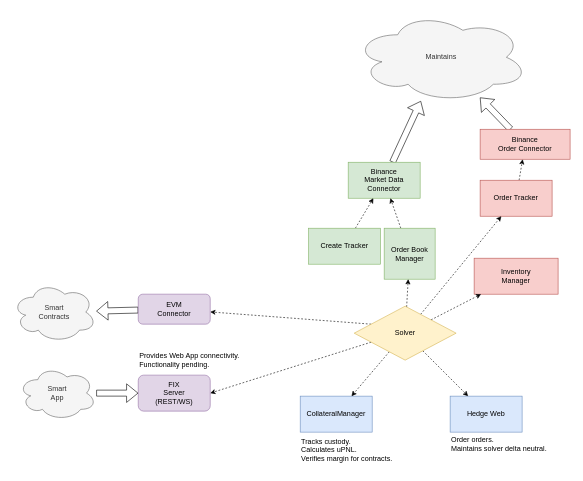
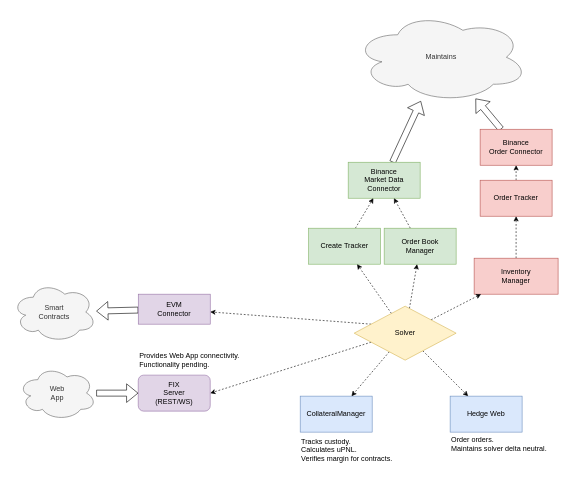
  <mxCell id="0" />
  <mxCell id="1" parent="0" />
  <mxCell id="2" value="FIX&lt;div&gt;&lt;span style=&quot;background-color: initial;&quot;&gt;Server&lt;/span&gt;&lt;/div&gt;&lt;div&gt;&lt;span style=&quot;background-color: initial;&quot;&gt;(REST/WS)&lt;/span&gt;&lt;/div&gt;" style="whiteSpace=wrap;html=1;fillColor=#e1d5e7;strokeColor=#9673a6;rounded=1;" parent="1" vertex="1"><mxGeometry x="230" y="625" width="120" height="60" as="geometry" /></mxCell>
  <mxCell id="3" style="rounded=0;orthogonalLoop=1;jettySize=auto;html=1;shape=flexArrow;" parent="1" source="4" target="5" edge="1"><mxGeometry relative="1" as="geometry" /></mxCell>
  <mxCell id="4" value="Binance&lt;div&gt;Market Data&lt;/div&gt;&lt;div&gt;Connector&lt;/div&gt;" style="rounded=0;whiteSpace=wrap;html=1;fillColor=#d5e8d4;strokeColor=#82b366;" parent="1" vertex="1"><mxGeometry x="580" y="270" width="120" height="60" as="geometry" /></mxCell>
  <mxCell id="5" value="Maintains" style="ellipse;shape=cloud;whiteSpace=wrap;html=1;fillColor=#f5f5f5;fontColor=#333333;strokeColor=#666666;" parent="1" vertex="1"><mxGeometry x="590" y="20" width="290" height="150" as="geometry" /></mxCell>
  <mxCell id="6" style="rounded=0;orthogonalLoop=1;jettySize=auto;html=1;shape=flexArrow;" parent="1" source="7" target="2" edge="1"><mxGeometry relative="1" as="geometry" /></mxCell>
- <mxCell id="7" value="Smart&lt;div&gt;App&lt;/div&gt;" style="ellipse;shape=cloud;whiteSpace=wrap;html=1;fillColor=#f5f5f5;fontColor=#333333;strokeColor=#666666;" parent="1" vertex="1"><mxGeometry x="30" y="610" width="130" height="90" as="geometry" /></mxCell>
+ <mxCell id="7" value="Web&lt;div&gt;App&lt;/div&gt;" style="ellipse;shape=cloud;whiteSpace=wrap;html=1;fillColor=#f5f5f5;fontColor=#333333;strokeColor=#666666;" parent="1" vertex="1"><mxGeometry x="30" y="610" width="130" height="90" as="geometry" /></mxCell>
  <mxCell id="8" value="&lt;div&gt;Smart&lt;/div&gt;&lt;div&gt;Contracts&lt;/div&gt;" style="ellipse;shape=cloud;whiteSpace=wrap;html=1;fillColor=#f5f5f5;fontColor=#333333;strokeColor=#666666;" parent="1" vertex="1"><mxGeometry x="20" y="470" width="140" height="100" as="geometry" /></mxCell>
  <mxCell id="9" style="rounded=0;orthogonalLoop=1;jettySize=auto;html=1;shape=flexArrow;" parent="1" source="10" target="8" edge="1"><mxGeometry relative="1" as="geometry" /></mxCell>
- <mxCell id="10" value="EVM&lt;div&gt;Connector&lt;/div&gt;" style="whiteSpace=wrap;html=1;fillColor=#e1d5e7;strokeColor=#9673a6;rounded=1;" parent="1" vertex="1"><mxGeometry x="230" y="490" width="120" height="50" as="geometry" /></mxCell>
+ <mxCell id="10" value="EVM&lt;div&gt;Connector&lt;/div&gt;" style="rounded=0;whiteSpace=wrap;html=1;fillColor=#e1d5e7;strokeColor=#9673a6;" parent="1" vertex="1"><mxGeometry x="230" y="490" width="120" height="50" as="geometry" /></mxCell>
  <mxCell id="11" style="rounded=0;orthogonalLoop=1;jettySize=auto;html=1;shape=flexArrow;" parent="1" source="12" target="5" edge="1"><mxGeometry relative="1" as="geometry" /></mxCell>
- <mxCell id="12" value="Binance&lt;div&gt;&lt;span style=&quot;background-color: initial;&quot;&gt;Order Connector&lt;/span&gt;&lt;br&gt;&lt;/div&gt;" style="rounded=0;whiteSpace=wrap;html=1;fillColor=#f8cecc;strokeColor=#b85450;" parent="1" vertex="1"><mxGeometry x="800" y="215" width="150" height="50" as="geometry" /></mxCell>
+ <mxCell id="12" value="Binance&lt;div&gt;&lt;span style=&quot;background-color: initial;&quot;&gt;Order Connector&lt;/span&gt;&lt;br&gt;&lt;/div&gt;" style="rounded=0;whiteSpace=wrap;html=1;fillColor=#f8cecc;strokeColor=#b85450;" parent="1" vertex="1"><mxGeometry x="800" y="215" width="120" height="60" as="geometry" /></mxCell>
  <mxCell id="13" style="rounded=0;orthogonalLoop=1;jettySize=auto;html=1;dashed=1;" parent="1" source="14" target="12" edge="1"><mxGeometry relative="1" as="geometry" /></mxCell>
  <mxCell id="14" value="&lt;div&gt;&lt;span style=&quot;background-color: initial;&quot;&gt;Order Tracker&lt;/span&gt;&lt;br&gt;&lt;/div&gt;" style="rounded=0;whiteSpace=wrap;html=1;fillColor=#f8cecc;strokeColor=#b85450;" parent="1" vertex="1"><mxGeometry x="800" y="300" width="120" height="60" as="geometry" /></mxCell>
  <mxCell id="15" style="rounded=0;orthogonalLoop=1;jettySize=auto;html=1;dashed=1;" parent="1" source="16" target="4" edge="1"><mxGeometry relative="1" as="geometry" /></mxCell>
  <mxCell id="16" value="&lt;div&gt;&lt;span style=&quot;background-color: initial;&quot;&gt;Create Tracker&lt;/span&gt;&lt;br&gt;&lt;/div&gt;" style="rounded=0;whiteSpace=wrap;html=1;fillColor=#d5e8d4;strokeColor=#82b366;" parent="1" vertex="1"><mxGeometry x="514" y="380" width="120" height="60" as="geometry" /></mxCell>
  <mxCell id="17" style="rounded=0;orthogonalLoop=1;jettySize=auto;html=1;dashed=1;" parent="1" source="18" target="4" edge="1"><mxGeometry relative="1" as="geometry" /></mxCell>
- <mxCell id="18" value="&lt;div&gt;Order Book&lt;/div&gt;&lt;div&gt;Manager&lt;/div&gt;" style="rounded=0;whiteSpace=wrap;html=1;fillColor=#d5e8d4;strokeColor=#82b366;" parent="1" vertex="1"><mxGeometry x="640" y="380" width="85" height="85" as="geometry" /></mxCell>
+ <mxCell id="18" value="&lt;div&gt;Order Book&lt;/div&gt;&lt;div&gt;Manager&lt;/div&gt;" style="rounded=0;whiteSpace=wrap;html=1;fillColor=#d5e8d4;strokeColor=#82b366;" parent="1" vertex="1"><mxGeometry x="640" y="380" width="120" height="60" as="geometry" /></mxCell>
  <mxCell id="19" style="rounded=0;orthogonalLoop=1;jettySize=auto;html=1;dashed=1;exitX=0;exitY=0.75;exitDx=0;exitDy=0;entryX=1;entryY=0.5;entryDx=0;entryDy=0;" parent="1" target="2" edge="1" source="30"><mxGeometry relative="1" as="geometry"><mxPoint x="160" y="362.5" as="sourcePoint" /></mxGeometry></mxCell>
  <mxCell id="20" style="rounded=0;orthogonalLoop=1;jettySize=auto;html=1;dashed=1;exitX=0;exitY=0.25;exitDx=0;exitDy=0;" parent="1" source="30" target="10" edge="1"><mxGeometry relative="1" as="geometry"><mxPoint x="580" y="512.5" as="sourcePoint" /></mxGeometry></mxCell>
+ <mxCell id="21" style="rounded=0;orthogonalLoop=1;jettySize=auto;html=1;dashed=1;" parent="1" source="22" target="14" edge="1"><mxGeometry relative="1" as="geometry" /></mxCell>
  <mxCell id="22" value="&lt;div&gt;Inventory&lt;/div&gt;&lt;div&gt;Manager&lt;/div&gt;" style="rounded=0;whiteSpace=wrap;html=1;fillColor=#f8cecc;strokeColor=#b85450;" parent="1" vertex="1"><mxGeometry x="790" y="430" width="140" height="60" as="geometry" /></mxCell>
  <mxCell id="23" value="&lt;div&gt;Hedge Web&lt;/div&gt;" style="rounded=0;whiteSpace=wrap;html=1;fillColor=#dae8fc;strokeColor=#6c8ebf;" parent="1" vertex="1"><mxGeometry x="750" y="660" width="120" height="60" as="geometry" /></mxCell>
  <mxCell id="24" value="&lt;div&gt;CollateralManager&lt;/div&gt;" style="rounded=0;whiteSpace=wrap;html=1;fillColor=#dae8fc;strokeColor=#6c8ebf;" parent="1" vertex="1"><mxGeometry x="500" y="660" width="120" height="60" as="geometry" /></mxCell>
  <mxCell id="25" style="rounded=0;orthogonalLoop=1;jettySize=auto;html=1;dashed=1;" parent="1" source="30" target="24" edge="1"><mxGeometry relative="1" as="geometry" /></mxCell>
  <mxCell id="26" style="rounded=0;orthogonalLoop=1;jettySize=auto;html=1;dashed=1;" parent="1" source="30" target="23" edge="1"><mxGeometry relative="1" as="geometry" /></mxCell>
  <mxCell id="27" style="rounded=0;orthogonalLoop=1;jettySize=auto;html=1;dashed=1;" parent="1" source="30" target="22" edge="1"><mxGeometry relative="1" as="geometry" /></mxCell>
  <mxCell id="28" style="rounded=0;orthogonalLoop=1;jettySize=auto;html=1;dashed=1;" parent="1" source="30" target="18" edge="1"><mxGeometry relative="1" as="geometry" /></mxCell>
- <mxCell id="29" style="rounded=0;orthogonalLoop=1;jettySize=auto;html=1;dashed=1;" parent="1" source="30" target="14" edge="1"><mxGeometry relative="1" as="geometry" /></mxCell>
+ <mxCell id="29" style="rounded=0;orthogonalLoop=1;jettySize=auto;html=1;dashed=1;" parent="1" source="30" target="16" edge="1"><mxGeometry relative="1" as="geometry" /></mxCell>
  <mxCell id="30" value="&lt;div&gt;Solver&lt;/div&gt;" style="rhombus;whiteSpace=wrap;html=1;fillColor=#fff2cc;strokeColor=#d6b656;" parent="1" vertex="1"><mxGeometry x="590" y="510" width="170" height="90" as="geometry" /></mxCell>
  <mxCell id="31" value="&lt;div style=&quot;&quot;&gt;&lt;span style=&quot;background-color: initial;&quot;&gt;Provides Web App connectivity.&lt;/span&gt;&lt;/div&gt;&lt;div style=&quot;&quot;&gt;&lt;span style=&quot;background-color: initial;&quot;&gt;Functionality pending.&lt;/span&gt;&lt;/div&gt;" style="text;html=1;strokeColor=none;fillColor=none;align=left;verticalAlign=middle;whiteSpace=wrap;rounded=0;" vertex="1" parent="1"><mxGeometry x="230" y="575" width="200" height="50" as="geometry" /></mxCell>
  <mxCell id="32" value="Tracks custody.&lt;br&gt;Calculates uPNL.&lt;br&gt;Verifies margin for contracts." style="text;html=1;strokeColor=none;fillColor=none;align=left;verticalAlign=middle;whiteSpace=wrap;rounded=0;" vertex="1" parent="1"><mxGeometry x="500" y="720" width="170" height="60" as="geometry" /></mxCell>
  <mxCell id="33" value="Order orders.&lt;br&gt;Maintains solver delta neutral." style="text;html=1;strokeColor=none;fillColor=none;align=left;verticalAlign=middle;whiteSpace=wrap;rounded=0;" vertex="1" parent="1"><mxGeometry x="750" y="720" width="200" height="40" as="geometry" /></mxCell>
